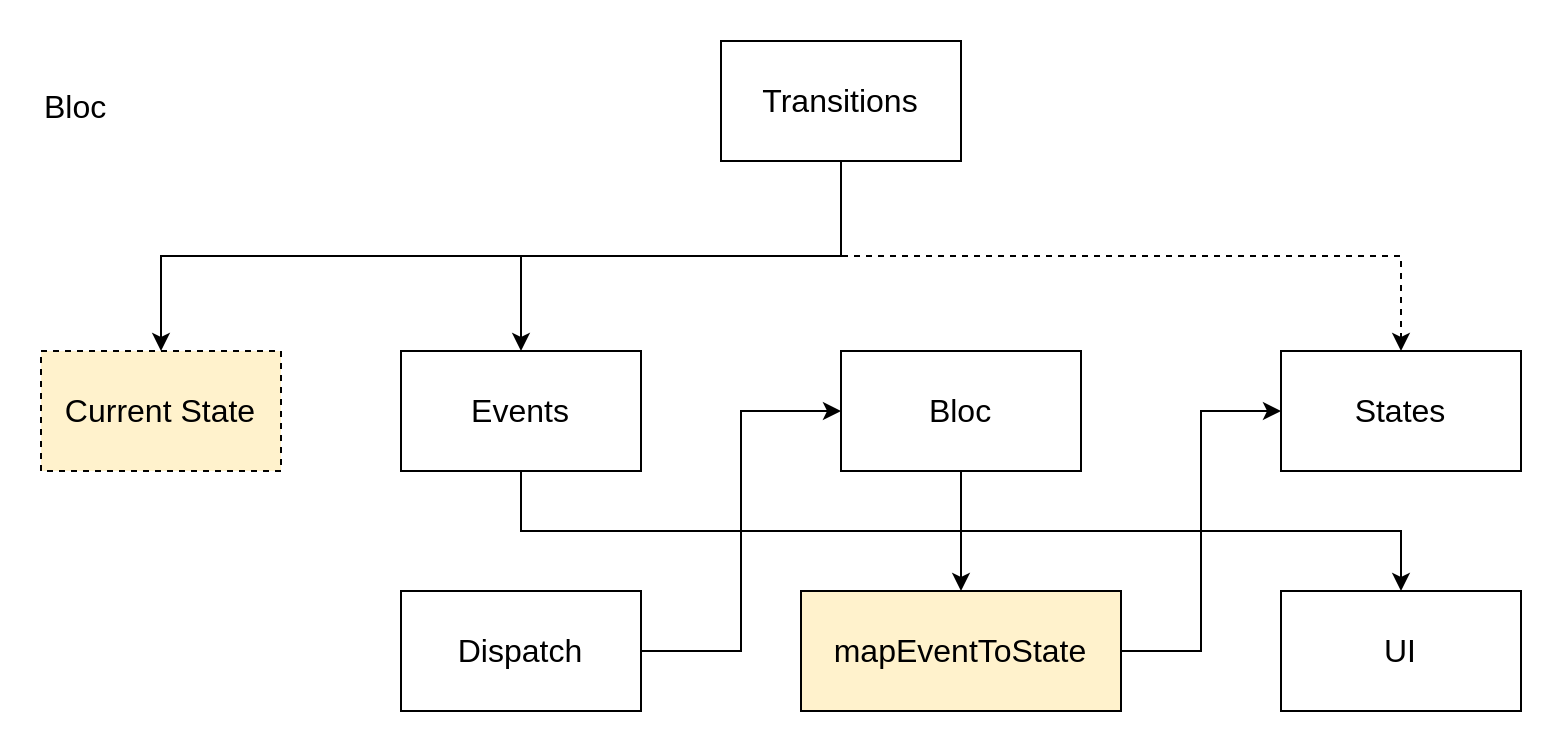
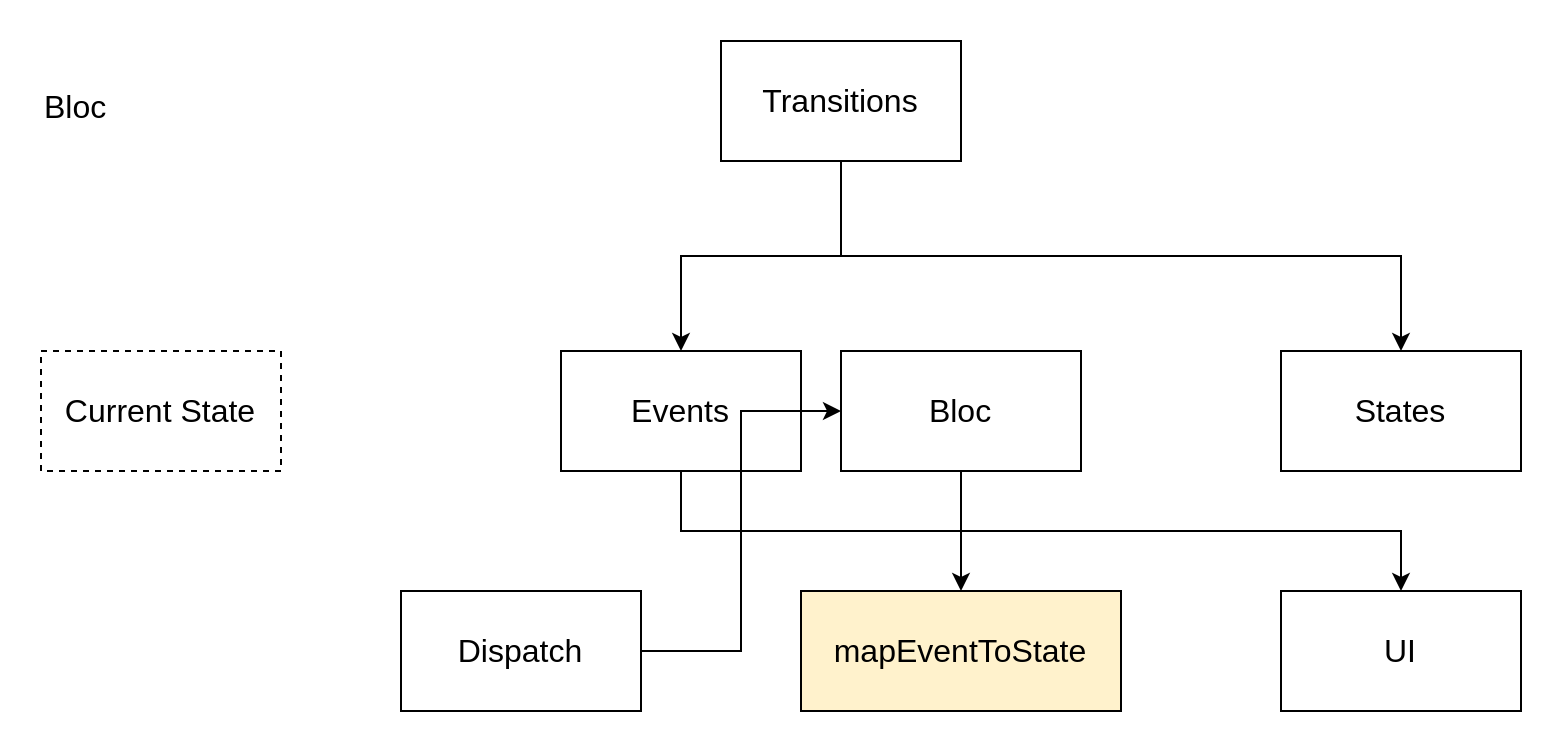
  <mxCell id="0" />
  <mxCell id="1" parent="0" />
- <mxCell id="2" style="edgeStyle=orthogonalEdgeStyle;rounded=0;orthogonalLoop=1;jettySize=auto;html=1;exitX=1;exitY=0.5;exitDx=0;exitDy=0;entryX=0;entryY=0.5;entryDx=0;entryDy=0;" edge="1" parent="1" source="14" target="5"><mxGeometry relative="1" as="geometry" /></mxCell>
  <mxCell id="3" style="edgeStyle=orthogonalEdgeStyle;rounded=0;orthogonalLoop=1;jettySize=auto;html=1;exitX=0.5;exitY=1;exitDx=0;exitDy=0;entryX=0.5;entryY=0;entryDx=0;entryDy=0;" edge="1" parent="1" source="4" target="14"><mxGeometry relative="1" as="geometry" /></mxCell>
  <mxCell id="4" value="&lt;font style=&quot;font-size: 16px&quot;&gt;Bloc&lt;/font&gt;" style="rounded=0;whiteSpace=wrap;html=1;" vertex="1" parent="1"><mxGeometry x="420" y="175" width="120" height="60" as="geometry" /></mxCell>
  <mxCell id="5" value="&lt;font style=&quot;font-size: 16px&quot;&gt;States&lt;/font&gt;" style="rounded=0;whiteSpace=wrap;html=1;" vertex="1" parent="1"><mxGeometry x="640" y="175" width="120" height="60" as="geometry" /></mxCell>
  <mxCell id="6" value="&lt;font style=&quot;font-size: 16px&quot;&gt;UI&lt;/font&gt;" style="rounded=0;whiteSpace=wrap;html=1;" vertex="1" parent="1"><mxGeometry x="640" y="295" width="120" height="60" as="geometry" /></mxCell>
  <mxCell id="7" style="edgeStyle=orthogonalEdgeStyle;rounded=0;orthogonalLoop=1;jettySize=auto;html=1;exitX=0.5;exitY=1;exitDx=0;exitDy=0;" edge="1" parent="1" source="8" target="6"><mxGeometry relative="1" as="geometry" /></mxCell>
- <mxCell id="8" value="&lt;font style=&quot;font-size: 16px&quot;&gt;Events&lt;/font&gt;" style="rounded=0;whiteSpace=wrap;html=1;" vertex="1" parent="1"><mxGeometry x="200" y="175" width="120" height="60" as="geometry" /></mxCell>
- <mxCell id="9" value="&lt;font style=&quot;font-size: 16px&quot;&gt;Current State&lt;/font&gt;" style="rounded=0;whiteSpace=wrap;html=1;dashed=1;fillColor=#fff2cc;" vertex="1" parent="1"><mxGeometry x="20" y="175" width="120" height="60" as="geometry" /></mxCell>
- <mxCell id="10" style="edgeStyle=orthogonalEdgeStyle;rounded=0;orthogonalLoop=1;jettySize=auto;html=1;exitX=0.5;exitY=1;exitDx=0;exitDy=0;entryX=0.5;entryY=0;entryDx=0;entryDy=0;" edge="1" parent="1" source="13" target="9"><mxGeometry relative="1" as="geometry" /></mxCell>
+ <mxCell id="8" value="&lt;font style=&quot;font-size: 16px&quot;&gt;Events&lt;/font&gt;" style="rounded=0;whiteSpace=wrap;html=1;" vertex="1" parent="1"><mxGeometry x="280" y="175" width="120" height="60" as="geometry" /></mxCell>
+ <mxCell id="9" value="&lt;font style=&quot;font-size: 16px&quot;&gt;Current State&lt;/font&gt;" style="rounded=0;whiteSpace=wrap;html=1;dashed=1;" vertex="1" parent="1"><mxGeometry x="20" y="175" width="120" height="60" as="geometry" /></mxCell>
  <mxCell id="11" style="edgeStyle=orthogonalEdgeStyle;rounded=0;orthogonalLoop=1;jettySize=auto;html=1;exitX=0.5;exitY=1;exitDx=0;exitDy=0;" edge="1" parent="1" source="13" target="8"><mxGeometry relative="1" as="geometry" /></mxCell>
- <mxCell id="12" style="edgeStyle=orthogonalEdgeStyle;rounded=0;orthogonalLoop=1;jettySize=auto;html=1;exitX=0.5;exitY=1;exitDx=0;exitDy=0;entryX=0.5;entryY=0;entryDx=0;entryDy=0;dashed=1;" edge="1" parent="1" source="13" target="5"><mxGeometry relative="1" as="geometry" /></mxCell>
+ <mxCell id="12" style="edgeStyle=orthogonalEdgeStyle;rounded=0;orthogonalLoop=1;jettySize=auto;html=1;exitX=0.5;exitY=1;exitDx=0;exitDy=0;entryX=0.5;entryY=0;entryDx=0;entryDy=0;" edge="1" parent="1" source="13" target="5"><mxGeometry relative="1" as="geometry" /></mxCell>
  <mxCell id="13" value="&lt;font style=&quot;font-size: 16px&quot;&gt;Transitions&lt;/font&gt;" style="rounded=0;whiteSpace=wrap;html=1;" vertex="1" parent="1"><mxGeometry x="360" y="20" width="120" height="60" as="geometry" /></mxCell>
  <mxCell id="14" value="&lt;font style=&quot;font-size: 16px&quot;&gt;mapEventToState&lt;/font&gt;" style="rounded=0;whiteSpace=wrap;html=1;fillColor=#fff2cc;" vertex="1" parent="1"><mxGeometry x="400" y="295" width="160" height="60" as="geometry" /></mxCell>
  <mxCell id="15" style="edgeStyle=orthogonalEdgeStyle;rounded=0;orthogonalLoop=1;jettySize=auto;html=1;exitX=1;exitY=0.5;exitDx=0;exitDy=0;entryX=0;entryY=0.5;entryDx=0;entryDy=0;" edge="1" parent="1" source="16" target="4"><mxGeometry relative="1" as="geometry" /></mxCell>
  <mxCell id="16" value="&lt;font style=&quot;font-size: 16px&quot;&gt;Dispatch&lt;/font&gt;" style="rounded=0;whiteSpace=wrap;html=1;" vertex="1" parent="1"><mxGeometry x="200" y="295" width="120" height="60" as="geometry" /></mxCell>
  <mxCell id="17" value="&lt;font style=&quot;font-size: 16px&quot;&gt;Bloc&lt;/font&gt;" style="text;html=1;resizable=0;points=[];autosize=1;align=left;verticalAlign=top;spacingTop=-4;" vertex="1" parent="1"><mxGeometry x="20" y="41" width="50" height="20" as="geometry" /></mxCell>
